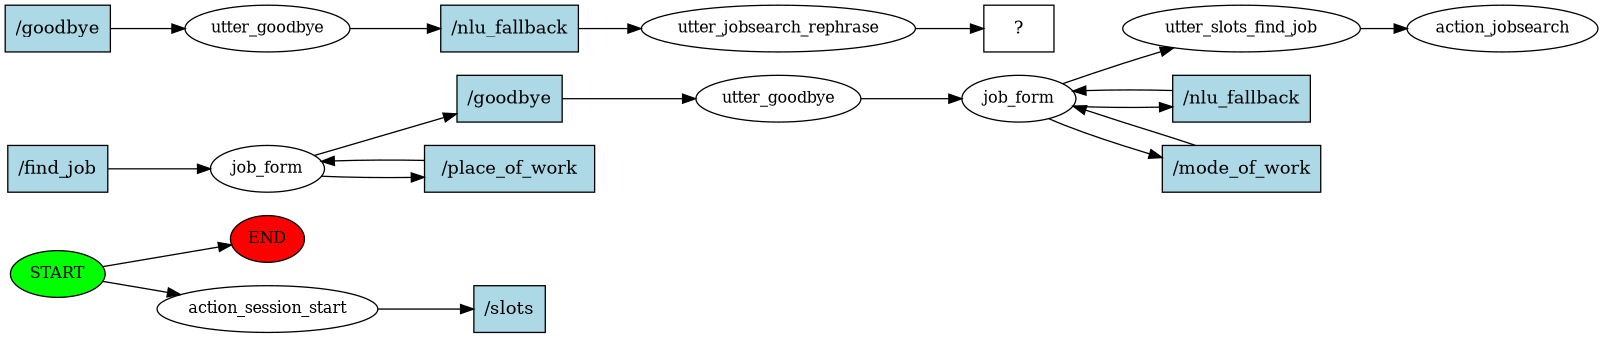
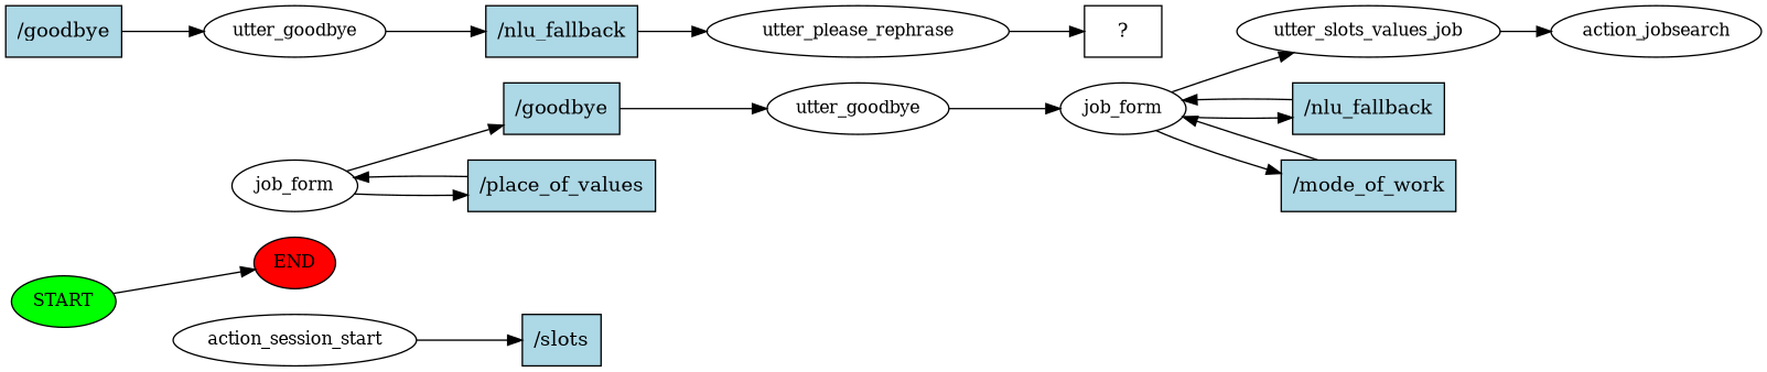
  digraph {
    rankdir=LR
    node [fontsize=12 style=filled]
    n1 [fillcolor=green label=START]
    n2 [fillcolor=red label=END]
    n3 [label=action_session_start style=""]
    n4 [fillcolor=lightblue label="/slots" shape=rect fontsize=""]
-   n5 [fillcolor=lightblue label="/find_job" shape=rect fontsize=""]
    n6 [label=job_form style=""]
    n7 [fillcolor=lightblue label="/goodbye" shape=rect fontsize=""]
-   n8 [fillcolor=lightblue label="/place_of_work" shape=rect fontsize=""]
+   n8 [fillcolor=lightblue label="/place_of_values" shape=rect fontsize=""]
    n9 [label=utter_goodbye style=""]
    n10 [label=job_form style=""]
-   n11 [label=utter_slots_find_job style=""]
+   n11 [label=utter_slots_values_job style=""]
    n12 [fillcolor=lightblue label="/nlu_fallback" shape=rect fontsize=""]
    n13 [fillcolor=lightblue label="/mode_of_work" shape=rect fontsize=""]
    n14 [label=action_jobsearch style=""]
    n15 [fillcolor=lightblue label="/goodbye" shape=rect fontsize=""]
    n16 [label=utter_goodbye style=""]
    n17 [fillcolor=lightblue label="/nlu_fallback" shape=rect fontsize=""]
-   n18 [label=utter_jobsearch_rephrase style=""]
+   n18 [label=utter_please_rephrase style=""]
    n19 [label="  ?  " shape=rect fontsize="" style=""]
    n1 -> n2
-   n1 -> n3
    n3 -> n4
-   n5 -> n6
    n6 -> n7
    n6 -> n8
    n7 -> n9
    n8 -> n6
    n9 -> n10
    n10 -> n11
    n10 -> n12
    n10 -> n13
    n11 -> n14
    n12 -> n10
    n13 -> n10
    n15 -> n16
    n16 -> n17
    n17 -> n18
    n18 -> n19
  }
